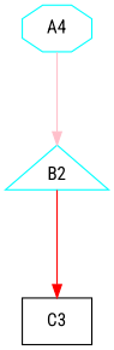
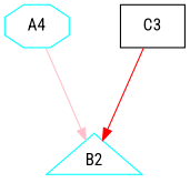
  digraph {
    fontname="Roboto Condensed"
    mindist=1.0
    nodesep=0.6
    rankdir=TB
    ranksep=1.0
    root=Demo
    node [bpentry=false bpexit=false color=cyan cpu=0 fillcolor=white flags="0x00000000" fontname="Roboto Condensed" patentry=false patexit=false style=filled thread=0]
    edge [fontname="Roboto Condensed"]
    n1 [beamproc=beamA label=A4 pattern=patternA shape=octagon toffs=15086678242799501039 type=origin]
    B2 [beamproc=beamB pattern=patternB shape=triangle startoffs=139873694720888 toffs=285302941026 type=startthread]
    C3 [beamproc=beamC color=black flags="0x00000007" pattern=patternC qhi=false qil=false qlo=false shape=rectangle tperiod=15086678242799501039 type=block thread=""]
    n1 -> B2 [color=pink type=dynpar0]
-   B2 -> C3 [color=red type=defdst]
+   C3 -> B2 [color=red type=defdst]
  }
